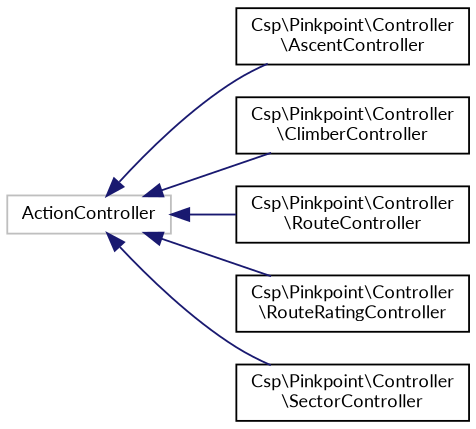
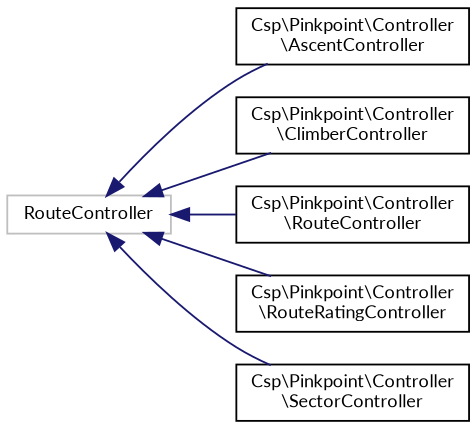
  digraph {
    rankdir=LR
    fontname=Lato
    node [color=black fillcolor=white fontname=Lato fontsize=10 shape=record style=filled]
    edge [color=midnightblue dir=back fontname=Lato fontsize=10 labelfontname=Helvetica labelfontsize=10 style=solid]
-   n1 [color=grey75 height=0.2 label=ActionController width=0.4]
+   n1 [color=grey75 height=0.2 label=RouteController width=0.4]
    n2 [height=0.2 label="Csp\\Pinkpoint\\Controller\l\\AscentController" width=0.4]
    n3 [height=0.2 label="Csp\\Pinkpoint\\Controller\l\\ClimberController" width=0.4]
    n4 [height=0.2 label="Csp\\Pinkpoint\\Controller\l\\RouteController" width=0.4]
    n5 [height=0.2 label="Csp\\Pinkpoint\\Controller\l\\RouteRatingController" width=0.4]
    n6 [height=0.2 label="Csp\\Pinkpoint\\Controller\l\\SectorController" width=0.4]
    n1 -> n2
    n1 -> n3
    n1 -> n4
    n1 -> n5
    n1 -> n6
  }
